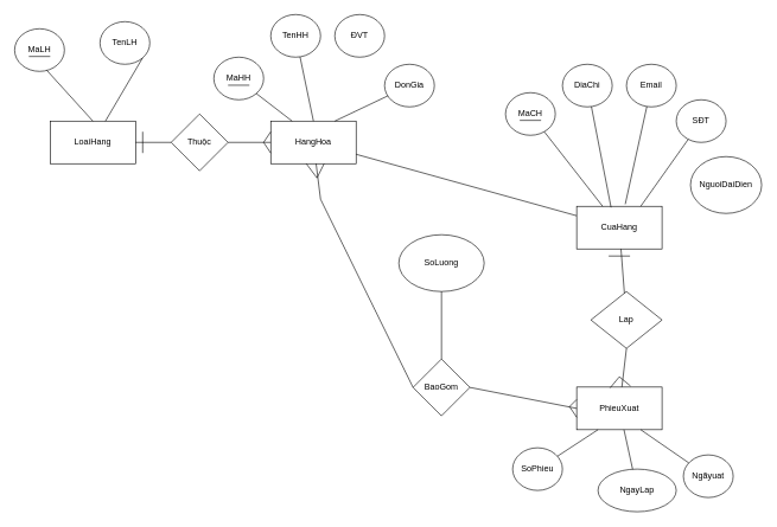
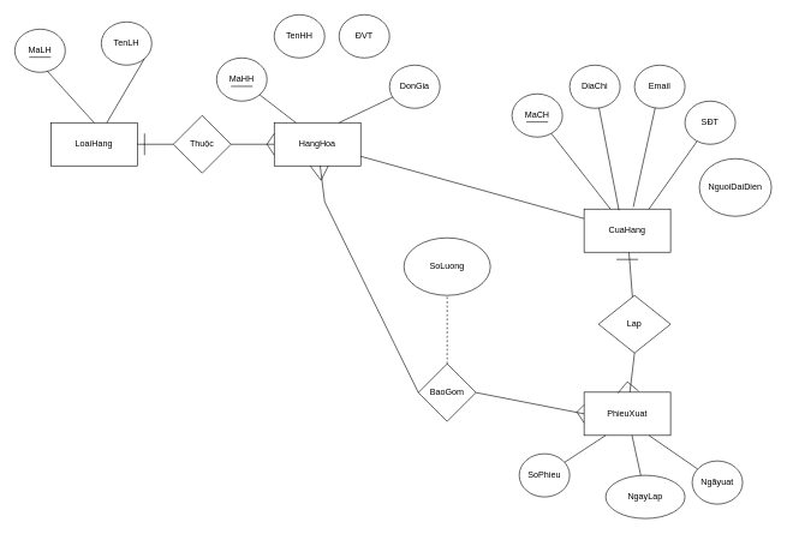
  <mxCell id="0" />
  <mxCell id="1" parent="0" />
  <mxCell id="2" value="LoaiHang" style="rounded=0;whiteSpace=wrap;html=1;" vertex="1" parent="1"><mxGeometry x="70" y="170" width="120" height="60" as="geometry" /></mxCell>
  <mxCell id="3" value="Thuộc" style="rhombus;whiteSpace=wrap;html=1;" vertex="1" parent="1"><mxGeometry x="240" y="160" width="80" height="80" as="geometry" /></mxCell>
  <mxCell id="4" value="HangHoa" style="rounded=0;whiteSpace=wrap;html=1;" vertex="1" parent="1"><mxGeometry x="380" y="170" width="120" height="60" as="geometry" /></mxCell>
  <mxCell id="5" value="MaLH" style="ellipse;whiteSpace=wrap;html=1;" vertex="1" parent="1"><mxGeometry x="20" y="40" width="70" height="60" as="geometry" /></mxCell>
  <mxCell id="6" value="TenLH" style="ellipse;whiteSpace=wrap;html=1;" vertex="1" parent="1"><mxGeometry x="140" y="30" width="70" height="60" as="geometry" /></mxCell>
  <mxCell id="7" value="MaHH" style="ellipse;whiteSpace=wrap;html=1;" vertex="1" parent="1"><mxGeometry x="300" y="80" width="70" height="60" as="geometry" /></mxCell>
  <mxCell id="8" value="TenHH" style="ellipse;whiteSpace=wrap;html=1;" vertex="1" parent="1"><mxGeometry x="380" y="20" width="70" height="60" as="geometry" /></mxCell>
  <mxCell id="9" value="ĐVT" style="ellipse;whiteSpace=wrap;html=1;" vertex="1" parent="1"><mxGeometry x="470" y="20" width="70" height="60" as="geometry" /></mxCell>
  <mxCell id="10" value="DonGia" style="ellipse;whiteSpace=wrap;html=1;" vertex="1" parent="1"><mxGeometry x="540" y="90" width="70" height="60" as="geometry" /></mxCell>
  <mxCell id="11" value="" style="endArrow=none;html=1;rounded=0;" edge="1" parent="1" source="3" target="4"><mxGeometry width="50" height="50" relative="1" as="geometry"><mxPoint x="320" y="200" as="sourcePoint" /><mxPoint x="370" y="150" as="targetPoint" /></mxGeometry></mxCell>
  <mxCell id="12" value="" style="endArrow=none;html=1;rounded=0;entryX=0;entryY=0.5;entryDx=0;entryDy=0;exitX=1;exitY=0.5;exitDx=0;exitDy=0;" edge="1" parent="1" source="2" target="3"><mxGeometry width="50" height="50" relative="1" as="geometry"><mxPoint x="190" y="185" as="sourcePoint" /><mxPoint x="230" y="150" as="targetPoint" /></mxGeometry></mxCell>
  <mxCell id="13" value="" style="endArrow=none;html=1;rounded=0;exitX=0.5;exitY=0;exitDx=0;exitDy=0;entryX=0.643;entryY=0.972;entryDx=0;entryDy=0;entryPerimeter=0;" edge="1" parent="1" source="2" target="5"><mxGeometry width="50" height="50" relative="1" as="geometry"><mxPoint x="20" y="135" as="sourcePoint" /><mxPoint x="70" y="85" as="targetPoint" /></mxGeometry></mxCell>
  <mxCell id="14" value="" style="endArrow=none;html=1;rounded=0;entryX=1;entryY=1;entryDx=0;entryDy=0;" edge="1" parent="1" source="2" target="6"><mxGeometry width="50" height="50" relative="1" as="geometry"><mxPoint x="120" y="140" as="sourcePoint" /><mxPoint x="170" y="90" as="targetPoint" /></mxGeometry></mxCell>
- <mxCell id="15" value="" style="endArrow=none;html=1;rounded=0;exitX=0.5;exitY=0;exitDx=0;exitDy=0;" edge="1" parent="1" source="4" target="8"><mxGeometry width="50" height="50" relative="1" as="geometry"><mxPoint x="472.5" y="146" as="sourcePoint" /><mxPoint x="407.5" y="74" as="targetPoint" /></mxGeometry></mxCell>
  <mxCell id="16" value="" style="endArrow=none;html=1;rounded=0;exitX=0.25;exitY=0;exitDx=0;exitDy=0;entryX=1;entryY=1;entryDx=0;entryDy=0;" edge="1" parent="1" source="4" target="7"><mxGeometry width="50" height="50" relative="1" as="geometry"><mxPoint x="370" y="210" as="sourcePoint" /><mxPoint x="351" y="120" as="targetPoint" /></mxGeometry></mxCell>
  <mxCell id="17" value="" style="endArrow=none;html=1;rounded=0;" edge="1" parent="1" source="4" target="21"><mxGeometry width="50" height="50" relative="1" as="geometry"><mxPoint x="460" y="190" as="sourcePoint" /><mxPoint x="441" y="100" as="targetPoint" /></mxGeometry></mxCell>
  <mxCell id="18" value="" style="endArrow=none;html=1;rounded=0;exitX=0.75;exitY=0;exitDx=0;exitDy=0;" edge="1" parent="1" source="4" target="10"><mxGeometry width="50" height="50" relative="1" as="geometry"><mxPoint x="470" y="200" as="sourcePoint" /><mxPoint x="451" y="110" as="targetPoint" /></mxGeometry></mxCell>
  <mxCell id="19" value="" style="endArrow=none;html=1;rounded=0;" edge="1" parent="1"><mxGeometry width="50" height="50" relative="1" as="geometry"><mxPoint x="200" y="215" as="sourcePoint" /><mxPoint x="200" y="185" as="targetPoint" /></mxGeometry></mxCell>
  <mxCell id="20" value="" style="endArrow=none;html=1;rounded=0;entryX=0;entryY=0.25;entryDx=0;entryDy=0;exitX=0;exitY=0.75;exitDx=0;exitDy=0;" edge="1" parent="1" source="4" target="4"><mxGeometry width="50" height="50" relative="1" as="geometry"><mxPoint x="360" y="215" as="sourcePoint" /><mxPoint x="360" y="185" as="targetPoint" /><Array as="points"><mxPoint x="370" y="200" /></Array></mxGeometry></mxCell>
  <mxCell id="21" value="CuaHang" style="rounded=0;whiteSpace=wrap;html=1;" vertex="1" parent="1"><mxGeometry x="810" y="290" width="120" height="60" as="geometry" /></mxCell>
  <mxCell id="22" value="MaCH" style="ellipse;whiteSpace=wrap;html=1;" vertex="1" parent="1"><mxGeometry x="710" y="130" width="70" height="60" as="geometry" /></mxCell>
  <mxCell id="23" value="DiaChi" style="ellipse;whiteSpace=wrap;html=1;" vertex="1" parent="1"><mxGeometry x="790" y="90" width="70" height="60" as="geometry" /></mxCell>
  <mxCell id="24" value="Email" style="ellipse;whiteSpace=wrap;html=1;" vertex="1" parent="1"><mxGeometry x="880" y="90" width="70" height="60" as="geometry" /></mxCell>
  <mxCell id="25" value="SĐT" style="ellipse;whiteSpace=wrap;html=1;" vertex="1" parent="1"><mxGeometry x="950" y="140" width="70" height="60" as="geometry" /></mxCell>
  <mxCell id="26" value="NguoiDaiDien" style="ellipse;whiteSpace=wrap;html=1;" vertex="1" parent="1"><mxGeometry x="970" y="220" width="100" height="80" as="geometry" /></mxCell>
  <mxCell id="27" value="" style="endArrow=none;html=1;rounded=0;exitX=0.403;exitY=0.028;exitDx=0;exitDy=0;exitPerimeter=0;" edge="1" parent="1" source="21" target="23"><mxGeometry width="50" height="50" relative="1" as="geometry"><mxPoint x="880" y="290" as="sourcePoint" /><mxPoint x="820" y="145.5" as="targetPoint" /></mxGeometry></mxCell>
  <mxCell id="28" value="" style="endArrow=none;html=1;rounded=0;" edge="1" parent="1" source="21" target="22"><mxGeometry width="50" height="50" relative="1" as="geometry"><mxPoint x="853" y="220" as="sourcePoint" /><mxPoint x="780" y="200" as="targetPoint" /></mxGeometry></mxCell>
  <mxCell id="29" value="" style="endArrow=none;html=1;rounded=0;exitX=0.569;exitY=-0.05;exitDx=0;exitDy=0;exitPerimeter=0;" edge="1" parent="1" source="21" target="24"><mxGeometry width="50" height="50" relative="1" as="geometry"><mxPoint x="882" y="296" as="sourcePoint" /><mxPoint x="843" y="159" as="targetPoint" /></mxGeometry></mxCell>
  <mxCell id="30" value="" style="endArrow=none;html=1;rounded=0;exitX=0.75;exitY=0;exitDx=0;exitDy=0;" edge="1" parent="1" source="21" target="25"><mxGeometry width="50" height="50" relative="1" as="geometry"><mxPoint x="892" y="306" as="sourcePoint" /><mxPoint x="853" y="169" as="targetPoint" /></mxGeometry></mxCell>
  <mxCell id="31" value="SoLuong" style="ellipse;whiteSpace=wrap;html=1;" vertex="1" parent="1"><mxGeometry x="560" y="330" width="120" height="80" as="geometry" /></mxCell>
  <mxCell id="32" value="" style="endArrow=none;html=1;rounded=0;exitX=0;exitY=0.5;exitDx=0;exitDy=0;" edge="1" parent="1" source="33" target="4"><mxGeometry width="50" height="50" relative="1" as="geometry"><mxPoint x="520" y="550" as="sourcePoint" /><mxPoint x="873" y="189" as="targetPoint" /><Array as="points"><mxPoint x="450" y="280" /></Array></mxGeometry></mxCell>
  <mxCell id="33" value="BaoGom" style="rhombus;whiteSpace=wrap;html=1;" vertex="1" parent="1"><mxGeometry x="580" y="505" width="80" height="80" as="geometry" /></mxCell>
- <mxCell id="34" value="" style="endArrow=none;html=1;rounded=0;entryX=0.5;entryY=1;entryDx=0;entryDy=0;" edge="1" parent="1" source="33" target="31"><mxGeometry width="50" height="50" relative="1" as="geometry"><mxPoint x="520" y="400" as="sourcePoint" /><mxPoint x="570" y="350" as="targetPoint" /></mxGeometry></mxCell>
+ <mxCell id="34" value="" style="endArrow=none;html=1;rounded=0;entryX=0.5;entryY=1;entryDx=0;entryDy=0;dashed=1;" edge="1" parent="1" source="33" target="31"><mxGeometry width="50" height="50" relative="1" as="geometry"><mxPoint x="520" y="400" as="sourcePoint" /><mxPoint x="570" y="350" as="targetPoint" /></mxGeometry></mxCell>
  <mxCell id="35" value="PhieuXuat" style="rounded=0;whiteSpace=wrap;html=1;" vertex="1" parent="1"><mxGeometry x="810" y="544.5" width="120" height="60" as="geometry" /></mxCell>
  <mxCell id="36" value="NgayLap" style="ellipse;whiteSpace=wrap;html=1;" vertex="1" parent="1"><mxGeometry x="840" y="660" width="110" height="60" as="geometry" /></mxCell>
  <mxCell id="37" value="SoPhieu" style="ellipse;whiteSpace=wrap;html=1;" vertex="1" parent="1"><mxGeometry x="720" y="630" width="70" height="60" as="geometry" /></mxCell>
  <mxCell id="38" value="Ngãyuat" style="ellipse;whiteSpace=wrap;html=1;" vertex="1" parent="1"><mxGeometry x="960" y="640" width="70" height="60" as="geometry" /></mxCell>
  <mxCell id="39" value="Lap" style="rhombus;whiteSpace=wrap;html=1;" vertex="1" parent="1"><mxGeometry x="830" y="410" width="100" height="80" as="geometry" /></mxCell>
  <mxCell id="40" value="" style="endArrow=none;html=1;rounded=0;entryX=0;entryY=0.5;entryDx=0;entryDy=0;exitX=1;exitY=0.5;exitDx=0;exitDy=0;" edge="1" parent="1" source="33" target="35"><mxGeometry width="50" height="50" relative="1" as="geometry"><mxPoint x="520" y="400" as="sourcePoint" /><mxPoint x="570" y="350" as="targetPoint" /></mxGeometry></mxCell>
  <mxCell id="41" value="" style="endArrow=none;html=1;rounded=0;" edge="1" parent="1"><mxGeometry width="50" height="50" relative="1" as="geometry"><mxPoint x="810" y="587" as="sourcePoint" /><mxPoint x="810" y="562" as="targetPoint" /><Array as="points"><mxPoint x="800" y="572" /></Array></mxGeometry></mxCell>
  <mxCell id="42" value="" style="endArrow=none;html=1;rounded=0;" edge="1" parent="1" source="39" target="21"><mxGeometry width="50" height="50" relative="1" as="geometry"><mxPoint x="520" y="400" as="sourcePoint" /><mxPoint x="570" y="350" as="targetPoint" /></mxGeometry></mxCell>
  <mxCell id="43" value="" style="endArrow=none;html=1;rounded=0;entryX=0.5;entryY=1;entryDx=0;entryDy=0;" edge="1" parent="1" source="35" target="39"><mxGeometry width="50" height="50" relative="1" as="geometry"><mxPoint x="880" y="510" as="sourcePoint" /><mxPoint x="869.5" y="490" as="targetPoint" /><Array as="points" /></mxGeometry></mxCell>
  <mxCell id="44" value="" style="endArrow=none;html=1;rounded=0;entryX=0.75;entryY=1;entryDx=0;entryDy=0;" edge="1" parent="1" source="38" target="35"><mxGeometry width="50" height="50" relative="1" as="geometry"><mxPoint x="909" y="650" as="sourcePoint" /><mxPoint x="909" y="590" as="targetPoint" /></mxGeometry></mxCell>
  <mxCell id="45" value="" style="endArrow=none;html=1;rounded=0;" edge="1" parent="1" source="36" target="35"><mxGeometry width="50" height="50" relative="1" as="geometry"><mxPoint x="850" y="660" as="sourcePoint" /><mxPoint x="860" y="640" as="targetPoint" /></mxGeometry></mxCell>
  <mxCell id="46" value="" style="endArrow=none;html=1;rounded=0;entryX=0.25;entryY=1;entryDx=0;entryDy=0;" edge="1" parent="1" source="37" target="35"><mxGeometry width="50" height="50" relative="1" as="geometry"><mxPoint x="835" y="640" as="sourcePoint" /><mxPoint x="835" y="580" as="targetPoint" /></mxGeometry></mxCell>
  <mxCell id="47" value="" style="endArrow=none;html=1;rounded=0;" edge="1" parent="1"><mxGeometry width="50" height="50" relative="1" as="geometry"><mxPoint x="855" y="360" as="sourcePoint" /><mxPoint x="885" y="360" as="targetPoint" /></mxGeometry></mxCell>
  <mxCell id="48" value="" style="endArrow=none;html=1;rounded=0;" edge="1" parent="1"><mxGeometry width="50" height="50" relative="1" as="geometry"><mxPoint x="430" y="230" as="sourcePoint" /><mxPoint x="455" y="230" as="targetPoint" /><Array as="points"><mxPoint x="445" y="250" /></Array></mxGeometry></mxCell>
  <mxCell id="49" value="" style="endArrow=none;html=1;rounded=0;entryX=0.631;entryY=-0.025;entryDx=0;entryDy=0;entryPerimeter=0;exitX=0.392;exitY=0.019;exitDx=0;exitDy=0;exitPerimeter=0;" edge="1" parent="1" source="35" target="35"><mxGeometry width="50" height="50" relative="1" as="geometry"><mxPoint x="860" y="540" as="sourcePoint" /><mxPoint x="890" y="510" as="targetPoint" /><Array as="points"><mxPoint x="870" y="530" /></Array></mxGeometry></mxCell>
  <mxCell id="50" value="" style="endArrow=none;html=1;rounded=0;" edge="1" parent="1"><mxGeometry width="50" height="50" relative="1" as="geometry"><mxPoint x="40" y="79" as="sourcePoint" /><mxPoint x="70" y="79" as="targetPoint" /></mxGeometry></mxCell>
  <mxCell id="51" value="" style="endArrow=none;html=1;rounded=0;" edge="1" parent="1"><mxGeometry width="50" height="50" relative="1" as="geometry"><mxPoint x="320" y="119.5" as="sourcePoint" /><mxPoint x="350" y="119.5" as="targetPoint" /></mxGeometry></mxCell>
  <mxCell id="52" value="" style="endArrow=none;html=1;rounded=0;" edge="1" parent="1"><mxGeometry width="50" height="50" relative="1" as="geometry"><mxPoint x="730" y="169" as="sourcePoint" /><mxPoint x="760" y="169" as="targetPoint" /></mxGeometry></mxCell>
